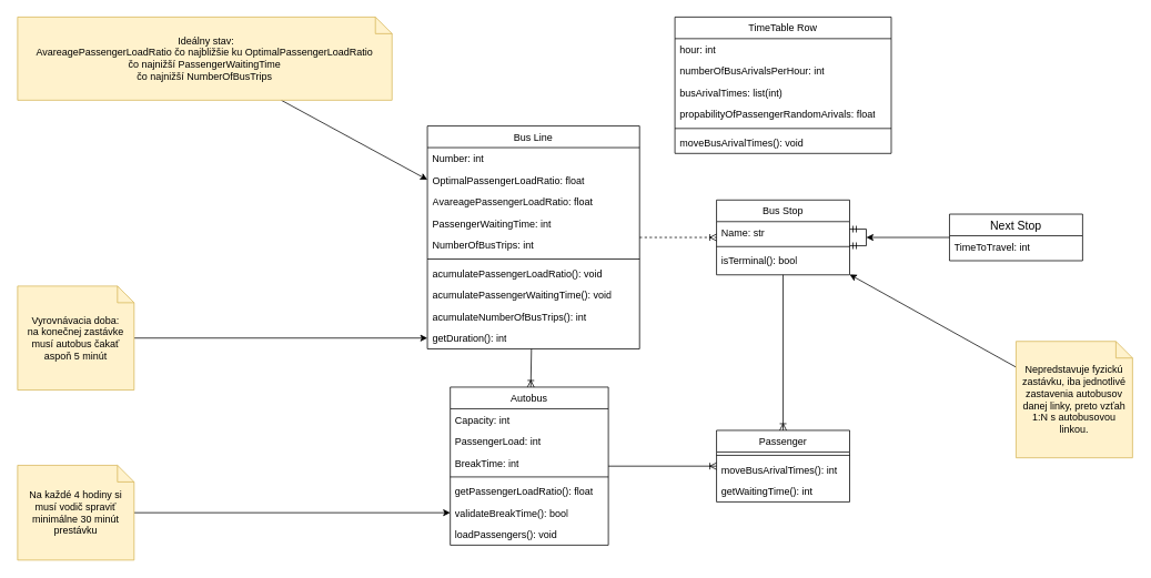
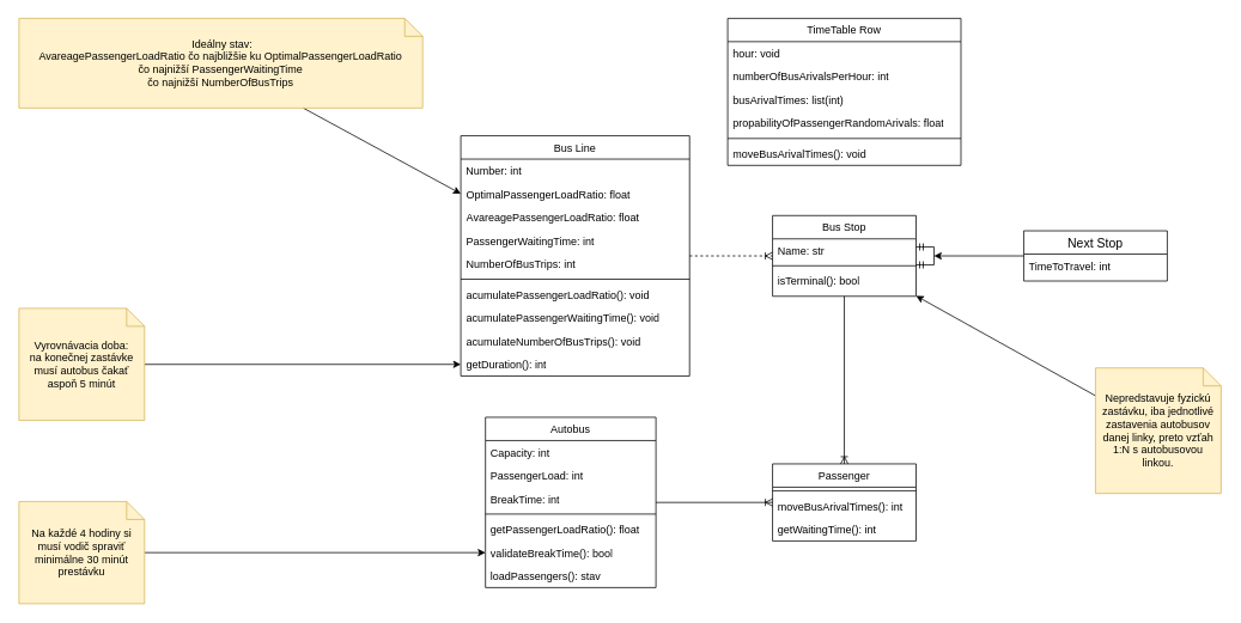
  <mxCell id="0" />
  <mxCell id="1" parent="0" />
  <mxCell id="2" value="Autobus" style="swimlane;fontStyle=0;align=center;verticalAlign=top;childLayout=stackLayout;horizontal=1;startSize=26;horizontalStack=0;resizeParent=1;resizeLast=0;collapsible=1;marginBottom=0;rounded=0;shadow=0;strokeWidth=1;" parent="1" vertex="1"><mxGeometry x="540" y="465" width="190" height="190" as="geometry"><mxRectangle x="230" y="140" width="160" height="26" as="alternateBounds" /></mxGeometry></mxCell>
  <mxCell id="3" value="Capacity: int" style="text;align=left;verticalAlign=top;spacingLeft=4;spacingRight=4;overflow=hidden;rotatable=0;points=[[0,0.5],[1,0.5]];portConstraint=eastwest;" parent="2" vertex="1"><mxGeometry y="26" width="190" height="26" as="geometry" /></mxCell>
  <mxCell id="4" value="PassengerLoad: int" style="text;strokeColor=none;fillColor=none;align=left;verticalAlign=top;spacingLeft=4;spacingRight=4;overflow=hidden;rotatable=0;points=[[0,0.5],[1,0.5]];portConstraint=eastwest;whiteSpace=wrap;html=1;" parent="2" vertex="1"><mxGeometry y="52" width="190" height="26" as="geometry" /></mxCell>
  <mxCell id="5" value="BreakTime: int" style="text;strokeColor=none;fillColor=none;align=left;verticalAlign=top;spacingLeft=4;spacingRight=4;overflow=hidden;rotatable=0;points=[[0,0.5],[1,0.5]];portConstraint=eastwest;whiteSpace=wrap;html=1;" parent="2" vertex="1"><mxGeometry y="78" width="190" height="26" as="geometry" /></mxCell>
  <mxCell id="6" value="" style="line;html=1;strokeWidth=1;align=left;verticalAlign=middle;spacingTop=-1;spacingLeft=3;spacingRight=3;rotatable=0;labelPosition=right;points=[];portConstraint=eastwest;" parent="2" vertex="1"><mxGeometry y="104" width="190" height="8" as="geometry" /></mxCell>
  <mxCell id="7" value="getPassengerLoadRatio(): float" style="text;strokeColor=none;fillColor=none;align=left;verticalAlign=top;spacingLeft=4;spacingRight=4;overflow=hidden;rotatable=0;points=[[0,0.5],[1,0.5]];portConstraint=eastwest;whiteSpace=wrap;html=1;" parent="2" vertex="1"><mxGeometry y="112" width="190" height="26" as="geometry" /></mxCell>
  <mxCell id="8" value="validateBreakTime(): bool" style="text;strokeColor=none;fillColor=none;align=left;verticalAlign=top;spacingLeft=4;spacingRight=4;overflow=hidden;rotatable=0;points=[[0,0.5],[1,0.5]];portConstraint=eastwest;whiteSpace=wrap;html=1;" parent="2" vertex="1"><mxGeometry y="138" width="190" height="26" as="geometry" /></mxCell>
- <mxCell id="9" value="loadPassengers(): void" style="text;strokeColor=none;fillColor=none;align=left;verticalAlign=top;spacingLeft=4;spacingRight=4;overflow=hidden;rotatable=0;points=[[0,0.5],[1,0.5]];portConstraint=eastwest;whiteSpace=wrap;html=1;" parent="2" vertex="1"><mxGeometry y="164" width="190" height="26" as="geometry" /></mxCell>
+ <mxCell id="9" value="loadPassengers(): stav" style="text;strokeColor=none;fillColor=none;align=left;verticalAlign=top;spacingLeft=4;spacingRight=4;overflow=hidden;rotatable=0;points=[[0,0.5],[1,0.5]];portConstraint=eastwest;whiteSpace=wrap;html=1;" parent="2" vertex="1"><mxGeometry y="164" width="190" height="26" as="geometry" /></mxCell>
  <mxCell id="10" value="Passenger" style="swimlane;fontStyle=0;align=center;verticalAlign=top;childLayout=stackLayout;horizontal=1;startSize=26;horizontalStack=0;resizeParent=1;resizeLast=0;collapsible=1;marginBottom=0;rounded=0;shadow=0;strokeWidth=1;" parent="1" vertex="1"><mxGeometry x="860" y="517" width="160" height="86" as="geometry"><mxRectangle x="550" y="140" width="160" height="26" as="alternateBounds" /></mxGeometry></mxCell>
  <mxCell id="11" value="" style="line;html=1;strokeWidth=1;align=left;verticalAlign=middle;spacingTop=-1;spacingLeft=3;spacingRight=3;rotatable=0;labelPosition=right;points=[];portConstraint=eastwest;" parent="10" vertex="1"><mxGeometry y="26" width="160" height="8" as="geometry" /></mxCell>
  <mxCell id="12" value="moveBusArivalTimes(): int" style="text;strokeColor=none;fillColor=none;align=left;verticalAlign=top;spacingLeft=4;spacingRight=4;overflow=hidden;rotatable=0;points=[[0,0.5],[1,0.5]];portConstraint=eastwest;whiteSpace=wrap;html=1;" parent="10" vertex="1"><mxGeometry y="34" width="160" height="26" as="geometry" /></mxCell>
  <mxCell id="13" value="getWaitingTime(): int" style="text;strokeColor=none;fillColor=none;align=left;verticalAlign=top;spacingLeft=4;spacingRight=4;overflow=hidden;rotatable=0;points=[[0,0.5],[1,0.5]];portConstraint=eastwest;whiteSpace=wrap;html=1;" parent="10" vertex="1"><mxGeometry y="60" width="160" height="26" as="geometry" /></mxCell>
  <mxCell id="14" value="Bus Stop" style="swimlane;fontStyle=0;align=center;verticalAlign=top;childLayout=stackLayout;horizontal=1;startSize=26;horizontalStack=0;resizeParent=1;resizeLast=0;collapsible=1;marginBottom=0;rounded=0;shadow=0;strokeWidth=1;" parent="1" vertex="1"><mxGeometry x="860" y="240" width="160" height="90" as="geometry"><mxRectangle x="230" y="140" width="160" height="26" as="alternateBounds" /></mxGeometry></mxCell>
  <mxCell id="15" value="Name: str " style="text;align=left;verticalAlign=top;spacingLeft=4;spacingRight=4;overflow=hidden;rotatable=0;points=[[0,0.5],[1,0.5]];portConstraint=eastwest;" parent="14" vertex="1"><mxGeometry y="26" width="160" height="26" as="geometry" /></mxCell>
  <mxCell id="16" value="" style="line;html=1;strokeWidth=1;align=left;verticalAlign=middle;spacingTop=-1;spacingLeft=3;spacingRight=3;rotatable=0;labelPosition=right;points=[];portConstraint=eastwest;" parent="14" vertex="1"><mxGeometry y="52" width="160" height="8" as="geometry" /></mxCell>
  <mxCell id="17" value="isTerminal(): bool" style="text;strokeColor=none;fillColor=none;align=left;verticalAlign=top;spacingLeft=4;spacingRight=4;overflow=hidden;rotatable=0;points=[[0,0.5],[1,0.5]];portConstraint=eastwest;whiteSpace=wrap;html=1;" parent="14" vertex="1"><mxGeometry y="60" width="160" height="26" as="geometry" /></mxCell>
  <mxCell id="18" value="Bus Line" style="swimlane;fontStyle=0;align=center;verticalAlign=top;childLayout=stackLayout;horizontal=1;startSize=26;horizontalStack=0;resizeParent=1;resizeLast=0;collapsible=1;marginBottom=0;rounded=0;shadow=0;strokeWidth=1;" parent="1" vertex="1"><mxGeometry x="512.5" y="151" width="255" height="268" as="geometry"><mxRectangle x="230" y="140" width="160" height="26" as="alternateBounds" /></mxGeometry></mxCell>
  <mxCell id="19" value="Number: int" style="text;align=left;verticalAlign=top;spacingLeft=4;spacingRight=4;overflow=hidden;rotatable=0;points=[[0,0.5],[1,0.5]];portConstraint=eastwest;" parent="18" vertex="1"><mxGeometry y="26" width="255" height="26" as="geometry" /></mxCell>
  <mxCell id="20" value="OptimalPassengerLoadRatio: float" style="text;strokeColor=none;fillColor=none;align=left;verticalAlign=top;spacingLeft=4;spacingRight=4;overflow=hidden;rotatable=0;points=[[0,0.5],[1,0.5]];portConstraint=eastwest;whiteSpace=wrap;html=1;" parent="18" vertex="1"><mxGeometry y="52" width="255" height="26" as="geometry" /></mxCell>
  <mxCell id="21" value="AvareagePassengerLoadRatio: float" style="text;strokeColor=none;fillColor=none;align=left;verticalAlign=top;spacingLeft=4;spacingRight=4;overflow=hidden;rotatable=0;points=[[0,0.5],[1,0.5]];portConstraint=eastwest;whiteSpace=wrap;html=1;" parent="18" vertex="1"><mxGeometry y="78" width="255" height="26" as="geometry" /></mxCell>
  <mxCell id="22" value="PassengerWaitingTime: int" style="text;strokeColor=none;fillColor=none;align=left;verticalAlign=top;spacingLeft=4;spacingRight=4;overflow=hidden;rotatable=0;points=[[0,0.5],[1,0.5]];portConstraint=eastwest;whiteSpace=wrap;html=1;" parent="18" vertex="1"><mxGeometry y="104" width="255" height="26" as="geometry" /></mxCell>
  <mxCell id="23" value="NumberOfBusTrips: int" style="text;strokeColor=none;fillColor=none;align=left;verticalAlign=top;spacingLeft=4;spacingRight=4;overflow=hidden;rotatable=0;points=[[0,0.5],[1,0.5]];portConstraint=eastwest;whiteSpace=wrap;html=1;" parent="18" vertex="1"><mxGeometry y="130" width="255" height="26" as="geometry" /></mxCell>
  <mxCell id="24" value="" style="line;html=1;strokeWidth=1;align=left;verticalAlign=middle;spacingTop=-1;spacingLeft=3;spacingRight=3;rotatable=0;labelPosition=right;points=[];portConstraint=eastwest;" parent="18" vertex="1"><mxGeometry y="156" width="255" height="8" as="geometry" /></mxCell>
  <mxCell id="25" value="acumulatePassengerLoadRatio(): void" style="text;strokeColor=none;fillColor=none;align=left;verticalAlign=top;spacingLeft=4;spacingRight=4;overflow=hidden;rotatable=0;points=[[0,0.5],[1,0.5]];portConstraint=eastwest;whiteSpace=wrap;html=1;" parent="18" vertex="1"><mxGeometry y="164" width="255" height="26" as="geometry" /></mxCell>
  <mxCell id="26" value="acumulatePassengerWaitingTime(): void" style="text;strokeColor=none;fillColor=none;align=left;verticalAlign=top;spacingLeft=4;spacingRight=4;overflow=hidden;rotatable=0;points=[[0,0.5],[1,0.5]];portConstraint=eastwest;whiteSpace=wrap;html=1;" parent="18" vertex="1"><mxGeometry y="190" width="255" height="26" as="geometry" /></mxCell>
- <mxCell id="27" value="acumulateNumberOfBusTrips(): int" style="text;strokeColor=none;fillColor=none;align=left;verticalAlign=top;spacingLeft=4;spacingRight=4;overflow=hidden;rotatable=0;points=[[0,0.5],[1,0.5]];portConstraint=eastwest;whiteSpace=wrap;html=1;" parent="18" vertex="1"><mxGeometry y="216" width="255" height="26" as="geometry" /></mxCell>
+ <mxCell id="27" value="acumulateNumberOfBusTrips(): void" style="text;strokeColor=none;fillColor=none;align=left;verticalAlign=top;spacingLeft=4;spacingRight=4;overflow=hidden;rotatable=0;points=[[0,0.5],[1,0.5]];portConstraint=eastwest;whiteSpace=wrap;html=1;" parent="18" vertex="1"><mxGeometry y="216" width="255" height="26" as="geometry" /></mxCell>
  <mxCell id="28" value="getDuration(): int" style="text;strokeColor=none;fillColor=none;align=left;verticalAlign=top;spacingLeft=4;spacingRight=4;overflow=hidden;rotatable=0;points=[[0,0.5],[1,0.5]];portConstraint=eastwest;whiteSpace=wrap;html=1;" parent="18" vertex="1"><mxGeometry y="242" width="255" height="26" as="geometry" /></mxCell>
  <mxCell id="29" value="" style="edgeStyle=entityRelationEdgeStyle;fontSize=12;html=1;endArrow=ERmandOne;startArrow=ERmandOne;rounded=0;" parent="1" source="14" target="14" edge="1"><mxGeometry width="100" height="100" relative="1" as="geometry"><mxPoint x="580" y="490" as="sourcePoint" /><mxPoint x="680" y="390" as="targetPoint" /></mxGeometry></mxCell>
  <mxCell id="30" value="" style="fontSize=12;html=1;endArrow=ERoneToMany;rounded=0;dashed=1;" parent="1" source="18" target="14" edge="1"><mxGeometry width="100" height="100" relative="1" as="geometry"><mxPoint x="900" y="390" as="sourcePoint" /><mxPoint x="1000" y="290" as="targetPoint" /></mxGeometry></mxCell>
  <mxCell id="31" value="Next Stop" style="swimlane;fontStyle=0;childLayout=stackLayout;horizontal=1;startSize=26;horizontalStack=0;resizeParent=1;resizeParentMax=0;resizeLast=0;collapsible=1;marginBottom=0;align=center;fontSize=14;" parent="1" vertex="1"><mxGeometry x="1140" y="257" width="160" height="56" as="geometry" /></mxCell>
  <mxCell id="32" value="TimeToTravel: int" style="text;strokeColor=none;fillColor=none;spacingLeft=4;spacingRight=4;overflow=hidden;rotatable=0;points=[[0,0.5],[1,0.5]];portConstraint=eastwest;fontSize=12;whiteSpace=wrap;html=1;" parent="31" vertex="1"><mxGeometry y="26" width="160" height="30" as="geometry" /></mxCell>
  <mxCell id="33" value="" style="endArrow=classic;html=1;rounded=0;" parent="1" source="31" edge="1"><mxGeometry width="50" height="50" relative="1" as="geometry"><mxPoint x="930" y="370" as="sourcePoint" /><mxPoint x="1040" y="285" as="targetPoint" /></mxGeometry></mxCell>
- <mxCell id="34" value="" style="fontSize=12;html=1;endArrow=ERoneToMany;rounded=0;" parent="1" source="18" target="2" edge="1"><mxGeometry width="100" height="100" relative="1" as="geometry"><mxPoint x="460" y="460" as="sourcePoint" /><mxPoint x="560" y="360" as="targetPoint" /></mxGeometry></mxCell>
  <mxCell id="35" value="" style="fontSize=12;html=1;endArrow=ERoneToMany;rounded=0;" parent="1" source="14" target="10" edge="1"><mxGeometry width="100" height="100" relative="1" as="geometry"><mxPoint x="790" y="350" as="sourcePoint" /><mxPoint x="790" y="440" as="targetPoint" /></mxGeometry></mxCell>
  <mxCell id="36" value="" style="fontSize=12;html=1;endArrow=ERoneToMany;rounded=0;" parent="1" source="2" target="10" edge="1"><mxGeometry width="100" height="100" relative="1" as="geometry"><mxPoint x="780" y="330" as="sourcePoint" /><mxPoint x="780" y="420" as="targetPoint" /></mxGeometry></mxCell>
  <mxCell id="37" style="rounded=0;orthogonalLoop=1;jettySize=auto;html=1;" parent="1" source="38" target="8" edge="1"><mxGeometry relative="1" as="geometry" /></mxCell>
  <mxCell id="38" value="Na každé 4 hodiny si musí vodič spraviť minimálne 30 minút prestávku" style="shape=note;size=20;whiteSpace=wrap;html=1;fillColor=#fff2cc;strokeColor=#d6b656;" parent="1" vertex="1"><mxGeometry x="20" y="559" width="140" height="114" as="geometry" /></mxCell>
  <mxCell id="39" style="rounded=0;orthogonalLoop=1;jettySize=auto;html=1;" parent="1" source="40" target="28" edge="1"><mxGeometry relative="1" as="geometry" /></mxCell>
  <mxCell id="40" value="&lt;div&gt;Vyrovnávacia doba:&lt;/div&gt;&lt;div&gt;na konečnej zastávke musí autobus čakať aspoň 5 minút&lt;br&gt;&lt;/div&gt;" style="shape=note;size=20;whiteSpace=wrap;html=1;fillColor=#fff2cc;strokeColor=#d6b656;" parent="1" vertex="1"><mxGeometry x="20" y="343.5" width="140" height="125" as="geometry" /></mxCell>
  <mxCell id="41" style="rounded=0;orthogonalLoop=1;jettySize=auto;html=1;" parent="1" source="42" target="18" edge="1"><mxGeometry relative="1" as="geometry" /></mxCell>
  <mxCell id="42" value="&lt;div&gt;&amp;nbsp;Ideálny stav:&lt;br&gt;&lt;/div&gt;&lt;div&gt;AvareagePassengerLoadRatio čo najbližšie ku OptimalPassengerLoadRatio&lt;br&gt;&lt;/div&gt;&lt;div&gt;čo najnižší PassengerWaitingTime&lt;/div&gt;&lt;div&gt;čo najnižší NumberOfBusTrips &lt;/div&gt;" style="shape=note;size=20;whiteSpace=wrap;html=1;fillColor=#fff2cc;strokeColor=#d6b656;" parent="1" vertex="1"><mxGeometry x="20" y="20" width="450" height="100" as="geometry" /></mxCell>
  <mxCell id="43" value="TimeTable Row" style="swimlane;fontStyle=0;align=center;verticalAlign=top;childLayout=stackLayout;horizontal=1;startSize=26;horizontalStack=0;resizeParent=1;resizeLast=0;collapsible=1;marginBottom=0;rounded=0;shadow=0;strokeWidth=1;" parent="1" vertex="1"><mxGeometry x="810" y="20" width="260" height="164" as="geometry"><mxRectangle x="230" y="140" width="160" height="26" as="alternateBounds" /></mxGeometry></mxCell>
- <mxCell id="44" value="hour: int" style="text;align=left;verticalAlign=top;spacingLeft=4;spacingRight=4;overflow=hidden;rotatable=0;points=[[0,0.5],[1,0.5]];portConstraint=eastwest;" parent="43" vertex="1"><mxGeometry y="26" width="260" height="26" as="geometry" /></mxCell>
+ <mxCell id="44" value="hour: void" style="text;align=left;verticalAlign=top;spacingLeft=4;spacingRight=4;overflow=hidden;rotatable=0;points=[[0,0.5],[1,0.5]];portConstraint=eastwest;" parent="43" vertex="1"><mxGeometry y="26" width="260" height="26" as="geometry" /></mxCell>
  <mxCell id="45" value="numberOfBusArivalsPerHour: int" style="text;strokeColor=none;fillColor=none;align=left;verticalAlign=top;spacingLeft=4;spacingRight=4;overflow=hidden;rotatable=0;points=[[0,0.5],[1,0.5]];portConstraint=eastwest;whiteSpace=wrap;html=1;" parent="43" vertex="1"><mxGeometry y="52" width="260" height="26" as="geometry" /></mxCell>
  <mxCell id="46" value="busArivalTimes: list(int)" style="text;strokeColor=none;fillColor=none;align=left;verticalAlign=top;spacingLeft=4;spacingRight=4;overflow=hidden;rotatable=0;points=[[0,0.5],[1,0.5]];portConstraint=eastwest;whiteSpace=wrap;html=1;" parent="43" vertex="1"><mxGeometry y="78" width="260" height="26" as="geometry" /></mxCell>
  <mxCell id="47" value="propabilityOfPassengerRandomArivals: float" style="text;strokeColor=none;fillColor=none;align=left;verticalAlign=top;spacingLeft=4;spacingRight=4;overflow=hidden;rotatable=0;points=[[0,0.5],[1,0.5]];portConstraint=eastwest;whiteSpace=wrap;html=1;" parent="43" vertex="1"><mxGeometry y="104" width="260" height="26" as="geometry" /></mxCell>
  <mxCell id="48" value="" style="line;html=1;strokeWidth=1;align=left;verticalAlign=middle;spacingTop=-1;spacingLeft=3;spacingRight=3;rotatable=0;labelPosition=right;points=[];portConstraint=eastwest;" parent="43" vertex="1"><mxGeometry y="130" width="260" height="8" as="geometry" /></mxCell>
  <mxCell id="49" value="moveBusArivalTimes(): void" style="text;strokeColor=none;fillColor=none;align=left;verticalAlign=top;spacingLeft=4;spacingRight=4;overflow=hidden;rotatable=0;points=[[0,0.5],[1,0.5]];portConstraint=eastwest;whiteSpace=wrap;html=1;" parent="43" vertex="1"><mxGeometry y="138" width="260" height="26" as="geometry" /></mxCell>
  <mxCell id="50" style="rounded=0;orthogonalLoop=1;jettySize=auto;html=1;" parent="1" source="51" target="14" edge="1"><mxGeometry relative="1" as="geometry" /></mxCell>
  <mxCell id="51" value="Nepredstavuje fyzickú zastávku, iba jednotlivé zastavenia autobusov danej linky, preto vzťah 1:N s autobusovou linkou." style="shape=note;size=20;whiteSpace=wrap;html=1;fillColor=#fff2cc;strokeColor=#d6b656;" parent="1" vertex="1"><mxGeometry x="1220" y="410" width="140" height="140" as="geometry" /></mxCell>
